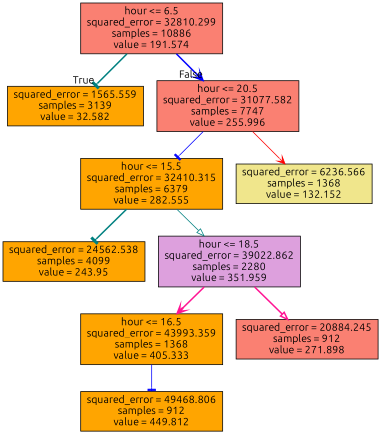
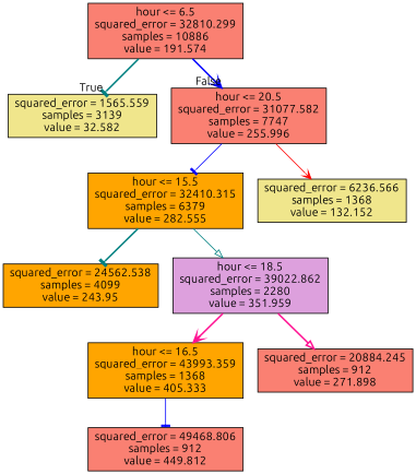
  digraph {
    fontname=Ubuntu
    node [color=black fillcolor=salmon fontname=Ubuntu shape=box style=filled]
    edge [arrowhead=tee color=teal fontname=Ubuntu style=bold]
    n1 [label="hour <= 6.5\nsquared_error = 32810.299\nsamples = 10886\nvalue = 191.574"]
-   n2 [fillcolor=orange label="squared_error = 1565.559\nsamples = 3139\nvalue = 32.582"]
+   n2 [fillcolor=khaki label="squared_error = 1565.559\nsamples = 3139\nvalue = 32.582"]
    n3 [label="hour <= 20.5\nsquared_error = 31077.582\nsamples = 7747\nvalue = 255.996"]
    n4 [fillcolor=orange label="hour <= 15.5\nsquared_error = 32410.315\nsamples = 6379\nvalue = 282.555"]
    n5 [fillcolor=khaki label="squared_error = 6236.566\nsamples = 1368\nvalue = 132.152"]
    n6 [fillcolor=orange label="squared_error = 24562.538\nsamples = 4099\nvalue = 243.95"]
    n7 [fillcolor=plum label="hour <= 18.5\nsquared_error = 39022.862\nsamples = 2280\nvalue = 351.959"]
    n8 [fillcolor=orange label="hour <= 16.5\nsquared_error = 43993.359\nsamples = 1368\nvalue = 405.333"]
    n9 [label="squared_error = 20884.245\nsamples = 912\nvalue = 271.898"]
-   n10 [fillcolor=orange label="squared_error = 49468.806\nsamples = 912\nvalue = 449.812"]
+   n10 [label="squared_error = 49468.806\nsamples = 912\nvalue = 449.812"]
    n1 -> n2 [headlabel=True labelangle=45 labeldistance=2.5]
    n1 -> n3 [arrowhead=vee color=blue headlabel=False labelangle=-45 labeldistance=2.5]
    n3 -> n4 [color=blue style=solid]
    n3 -> n5 [arrowhead=vee color=red style=solid]
    n4 -> n6
    n4 -> n7 [arrowhead=onormal style=solid]
    n7 -> n8 [arrowhead=vee color=deeppink]
    n7 -> n9 [arrowhead=onormal color=deeppink]
    n8 -> n10 [color=blue style=solid]
  }
